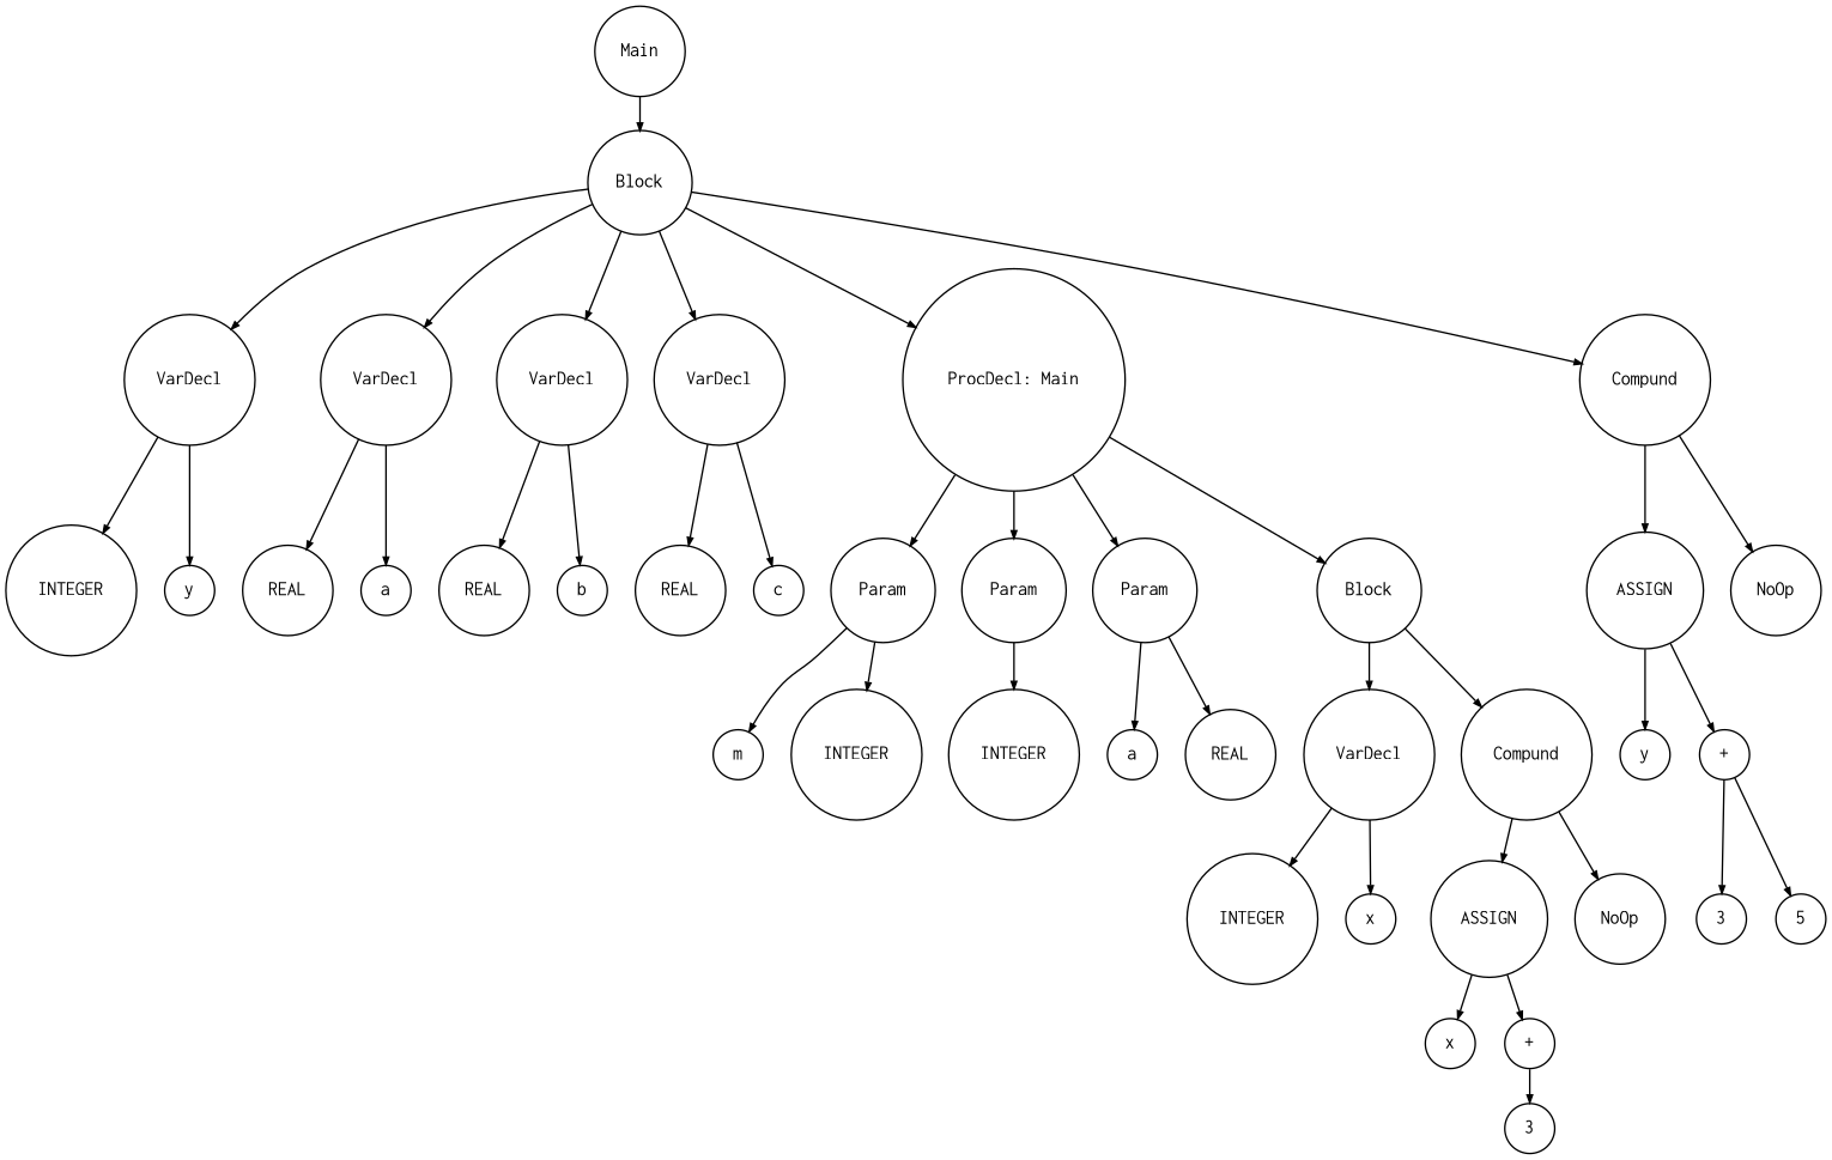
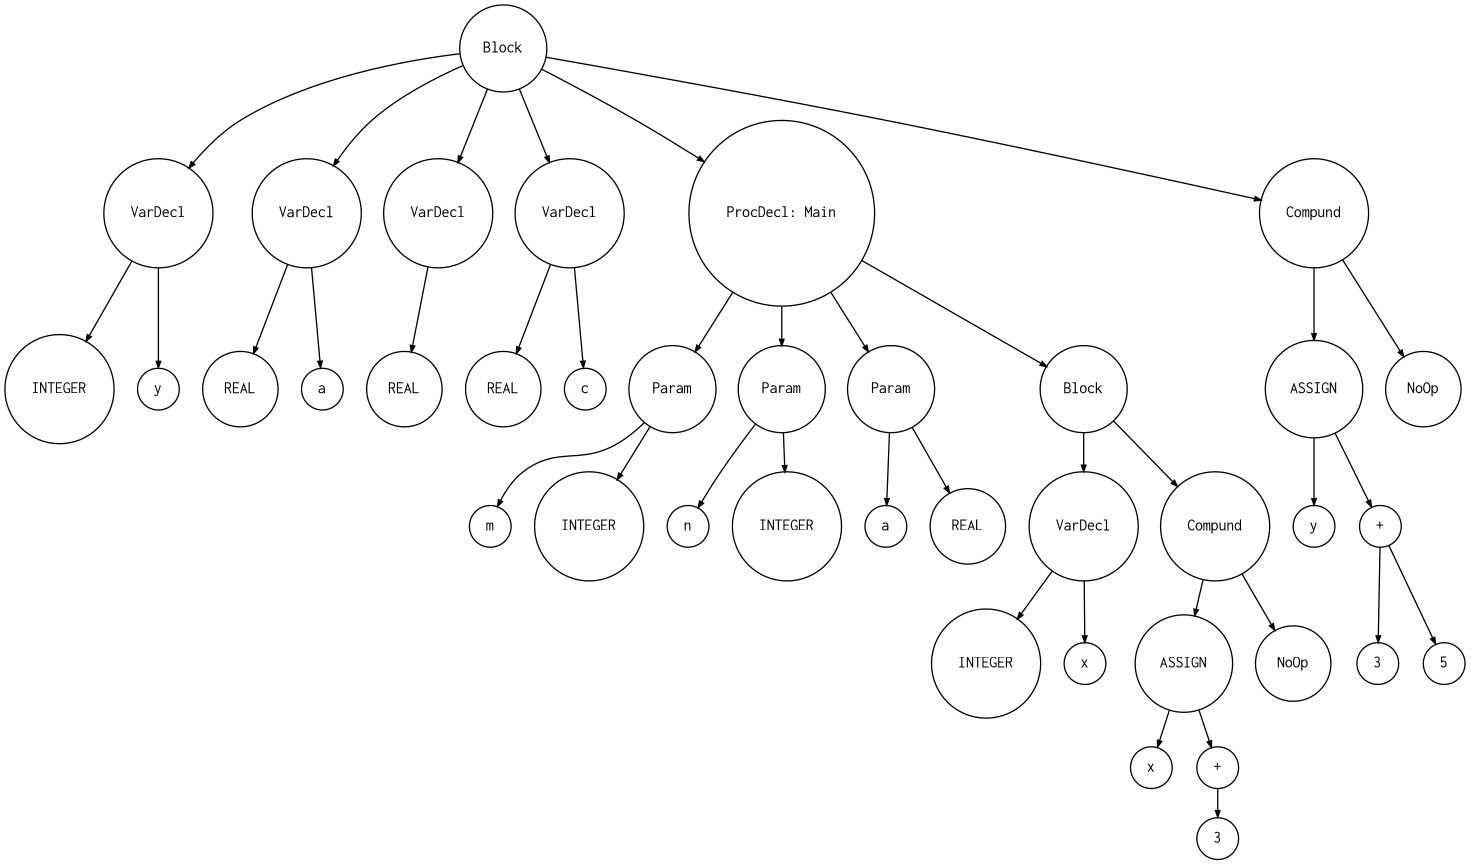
  digraph {
    ranksep=.3
    node [fontname=Courier fontsize=12 shape=circle]
    edge [arrowsize=.5]
-   n1 [height=.1 label=Main]
    n2 [height=.1 label=Block]
    n3 [height=.1 label=VarDecl]
    n4 [height=.1 label=VarDecl]
    n5 [height=.1 label=VarDecl]
    n6 [height=.1 label=VarDecl]
    n7 [height=.1 label="ProcDecl: Main"]
    n8 [height=.1 label=Compund]
    n9 [height=.1 label=INTEGER]
    n10 [height=.1 label=y]
    n11 [height=.1 label=REAL]
    n12 [height=.1 label=a]
    n13 [height=.1 label=REAL]
-   n14 [height=.1 label=b]
    n15 [height=.1 label=REAL]
    n16 [height=.1 label=c]
    n17 [height=.1 label=Param]
    n18 [height=.1 label=Param]
    n19 [height=.1 label=Param]
    n20 [height=.1 label=Block]
    n21 [height=.1 label=ASSIGN]
    n22 [height=.1 label=NoOp]
    n23 [height=.1 label=m]
    n24 [height=.1 label=INTEGER]
+   n25 [height=.1 label=n]
    n26 [height=.1 label=INTEGER]
    n27 [height=.1 label=a]
    n28 [height=.1 label=REAL]
    n29 [height=.1 label=VarDecl]
    n30 [height=.1 label=Compund]
    n31 [height=.1 label=INTEGER]
    n32 [height=.1 label=x]
    n33 [height=.1 label=ASSIGN]
    n34 [height=.1 label=NoOp]
    n35 [height=.1 label=x]
    n36 [height=.1 label="+"]
    n37 [height=.1 label=3]
    n38 [height=.1 label=y]
    n39 [height=.1 label="+"]
    n40 [height=.1 label=3]
    n41 [height=.1 label=5]
-   n1 -> n2
    n2 -> n3
    n2 -> n4
    n2 -> n5
    n2 -> n6
    n2 -> n7
    n2 -> n8
    n3 -> n9
    n3 -> n10
    n4 -> n11
    n4 -> n12
    n5 -> n13
-   n5 -> n14
    n6 -> n15
    n6 -> n16
    n7 -> n17
    n7 -> n18
    n7 -> n19
    n7 -> n20
    n8 -> n21
    n8 -> n22
    n17 -> n23
    n17 -> n24
+   n18 -> n25
    n18 -> n26
    n19 -> n27
    n19 -> n28
    n20 -> n29
    n20 -> n30
    n21 -> n38
    n21 -> n39
    n29 -> n31
    n29 -> n32
    n30 -> n33
    n30 -> n34
    n33 -> n35
    n33 -> n36
    n36 -> n37
    n39 -> n40
    n39 -> n41
  }
